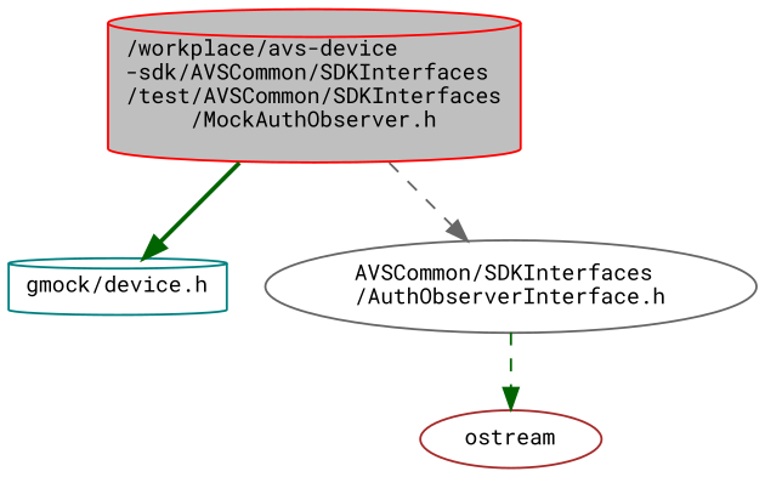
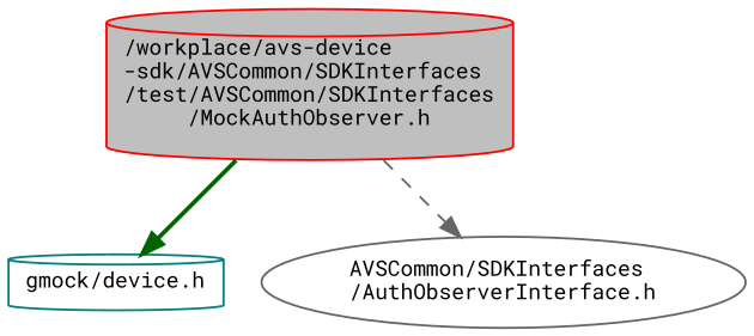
  digraph {
    fontname="Roboto Mono"
    node [fillcolor=white fontname="Roboto Mono" fontsize=10 shape=cylinder style=filled]
    edge [color=darkgreen fontname="Roboto Mono" fontsize=10 labelfontname=Helvetica labelfontsize=10 style=dashed]
    n1 [color=red fillcolor=grey75 fontcolor=black height=0.2 label="/workplace/avs-device\l-sdk/AVSCommon/SDKInterfaces\l/test/AVSCommon/SDKInterfaces\l/MockAuthObserver.h" width=0.4]
    n2 [color=teal height=0.2 label="gmock/device.h" width=0.4]
    n3 [color=gray40 height=0.2 label="AVSCommon/SDKInterfaces\l/AuthObserverInterface.h" shape=ellipse width=0.4]
-   n4 [color=brown height=0.2 label=ostream shape=ellipse width=0.4]
    n1 -> n2 [style=bold]
    n1 -> n3 [color=gray40]
-   n3 -> n4
  }
